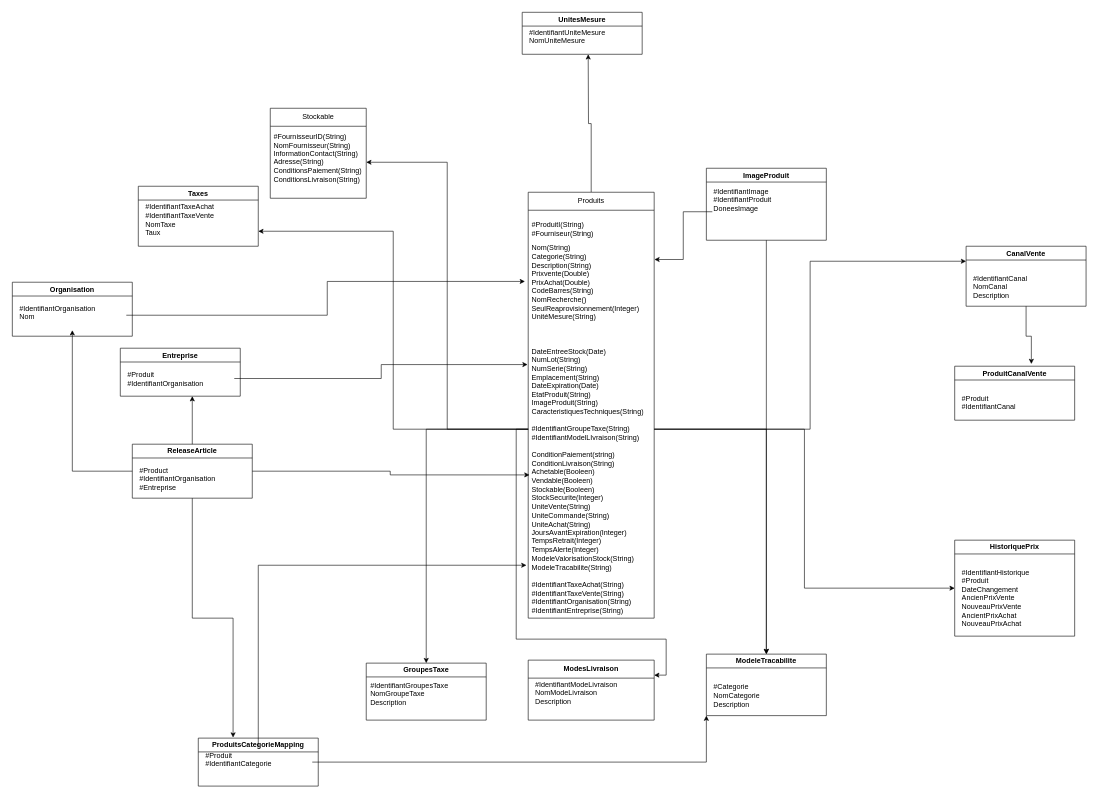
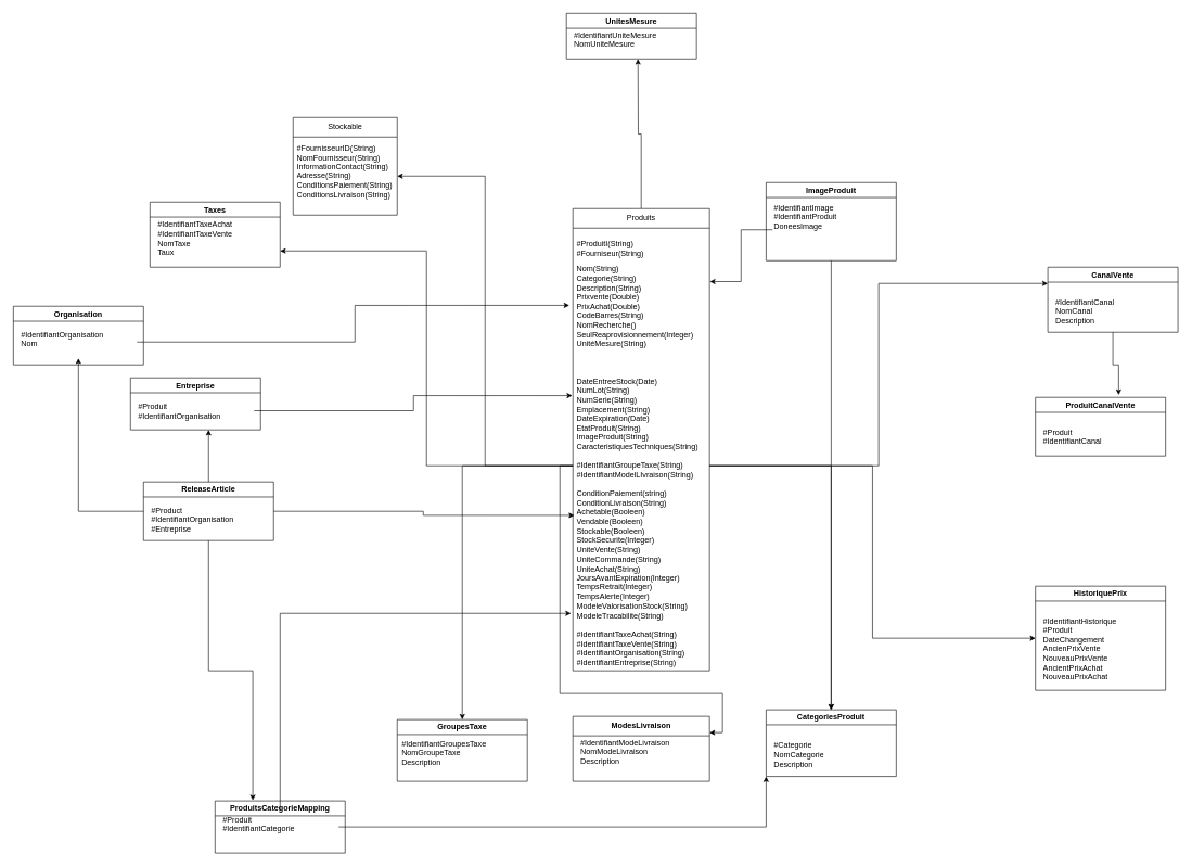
  <mxCell id="0" />
  <mxCell id="1" parent="0" />
  <mxCell id="2" style="edgeStyle=orthogonalEdgeStyle;rounded=0;orthogonalLoop=1;jettySize=auto;html=1;" parent="1" source="3" edge="1"><mxGeometry relative="1" as="geometry"><mxPoint x="980" y="90" as="targetPoint" /></mxGeometry></mxCell>
  <mxCell id="3" value="Produits" style="swimlane;fontStyle=0;childLayout=stackLayout;horizontal=1;startSize=30;horizontalStack=0;resizeParent=1;resizeParentMax=0;resizeLast=0;collapsible=1;marginBottom=0;whiteSpace=wrap;html=1;" parent="1" vertex="1"><mxGeometry x="880" y="320" width="210" height="710" as="geometry" /></mxCell>
  <mxCell id="4" value="&lt;div&gt;&lt;br&gt;&lt;/div&gt;#ProduitI(String)&lt;div&gt;#Fourniseur(String)&lt;/div&gt;" style="text;strokeColor=none;fillColor=none;align=left;verticalAlign=middle;spacingLeft=4;spacingRight=4;overflow=hidden;points=[[0,0.5],[1,0.5]];portConstraint=eastwest;rotatable=0;whiteSpace=wrap;html=1;" parent="3" vertex="1"><mxGeometry y="30" width="210" height="50" as="geometry" /></mxCell>
  <mxCell id="5" value="Nom(String)&lt;div&gt;Categorie(String)&lt;/div&gt;&lt;div&gt;Description(String)&lt;/div&gt;&lt;div&gt;Prixvente(Double)&lt;/div&gt;&lt;div&gt;PrixAchat(Double)&lt;/div&gt;&lt;div&gt;CodeBarres(String)&lt;/div&gt;&lt;div&gt;NomRecherche()&lt;/div&gt;&lt;div&gt;SeulReaprovisionnement(Integer)&lt;/div&gt;&lt;div&gt;UnitéMesure(String)&lt;/div&gt;&lt;div&gt;&lt;br&gt;&lt;/div&gt;&lt;div&gt;&lt;br&gt;&lt;/div&gt;&lt;div&gt;&lt;br&gt;&lt;/div&gt;&lt;div&gt;DateEntreeStock(Date)&lt;/div&gt;&lt;div&gt;NumLot(String)&lt;/div&gt;&lt;div&gt;NumSerie(String)&lt;/div&gt;&lt;div&gt;Emplacement(String)&lt;/div&gt;&lt;div&gt;DateExpiration(Date)&lt;/div&gt;&lt;div&gt;EtatProduit(String)&lt;/div&gt;&lt;div&gt;ImageProduit(String)&lt;/div&gt;&lt;div&gt;CaracteristiquesTechniques(String)&lt;/div&gt;&lt;div&gt;&lt;br&gt;&lt;/div&gt;&lt;div&gt;&lt;span style=&quot;background-color: initial;&quot;&gt;#Identifiant&lt;/span&gt;GroupeTaxe(String)&lt;/div&gt;&lt;div&gt;&lt;span style=&quot;background-color: initial;&quot;&gt;#Identifiant&lt;/span&gt;&lt;span style=&quot;background-color: initial;&quot;&gt;ModelLIvraison(String)&lt;/span&gt;&lt;br&gt;&lt;/div&gt;&lt;div&gt;&lt;span style=&quot;background-color: initial;&quot;&gt;&lt;br&gt;&lt;/span&gt;&lt;/div&gt;&lt;div&gt;ConditionPaiement(string)&lt;/div&gt;&lt;div&gt;ConditionLivraison(String)&lt;/div&gt;&lt;div&gt;Achetable(Booleen)&lt;/div&gt;&lt;div&gt;Vendable(Booleen)&lt;/div&gt;&lt;div&gt;Stockable(Booleen)&lt;/div&gt;&lt;div&gt;StockSecurite(Integer)&lt;/div&gt;&lt;div&gt;UniteVente(String)&lt;/div&gt;&lt;div&gt;UniteCommande(String)&lt;/div&gt;&lt;div&gt;UniteAchat(String)&lt;/div&gt;&lt;div&gt;JoursAvantExpiration(Integer)&lt;/div&gt;&lt;div&gt;TempsRetrait(Integer)&lt;/div&gt;&lt;div&gt;TempsAlerte(Integer)&lt;/div&gt;&lt;div&gt;ModeleValorisationStock(String)&lt;/div&gt;&lt;div&gt;ModeleTracabilite(String)&lt;/div&gt;&lt;div&gt;&lt;br&gt;&lt;/div&gt;&lt;div&gt;&lt;span style=&quot;background-color: initial;&quot;&gt;#Identifiant&lt;/span&gt;TaxeAchat(String)&lt;/div&gt;&lt;div&gt;&lt;span style=&quot;background-color: initial;&quot;&gt;#Identifiant&lt;/span&gt;TaxeVente(String)&lt;/div&gt;&lt;div&gt;#IdentifiantOrganisation(String)&lt;/div&gt;&lt;div&gt;#IdentifiantEntreprise(String)&lt;/div&gt;" style="text;strokeColor=none;fillColor=none;align=left;verticalAlign=middle;spacingLeft=4;spacingRight=4;overflow=hidden;points=[[0,0.5],[1,0.5]];portConstraint=eastwest;rotatable=0;whiteSpace=wrap;html=1;" parent="3" vertex="1"><mxGeometry y="80" width="210" height="630" as="geometry" /></mxCell>
  <mxCell id="6" value="Stockable" style="swimlane;fontStyle=0;childLayout=stackLayout;horizontal=1;startSize=30;horizontalStack=0;resizeParent=1;resizeParentMax=0;resizeLast=0;collapsible=1;marginBottom=0;whiteSpace=wrap;html=1;" parent="1" vertex="1"><mxGeometry x="450" y="180" width="160" height="150" as="geometry" /></mxCell>
  <mxCell id="7" value="#FournisseurID(String)&lt;div&gt;&lt;div&gt;NomFournisseur(String)&lt;/div&gt;&lt;/div&gt;&lt;div&gt;InformationContact(String)&lt;/div&gt;&lt;div&gt;Adresse(String)&lt;/div&gt;&lt;div&gt;ConditionsPaiement(String)&lt;/div&gt;&lt;div&gt;ConditionsLivraison(String)&lt;/div&gt;&lt;div&gt;&lt;br&gt;&lt;/div&gt;" style="text;strokeColor=none;fillColor=none;align=left;verticalAlign=middle;spacingLeft=4;spacingRight=4;overflow=hidden;points=[[0,0.5],[1,0.5]];portConstraint=eastwest;rotatable=0;whiteSpace=wrap;html=1;" parent="6" vertex="1"><mxGeometry y="30" width="160" height="120" as="geometry" /></mxCell>
  <mxCell id="8" value="GroupesTaxe" style="swimlane;whiteSpace=wrap;html=1;" parent="1" vertex="1"><mxGeometry x="610" y="1105" width="200" height="95" as="geometry" /></mxCell>
  <mxCell id="9" value="&lt;div&gt;&lt;div&gt;&lt;span style=&quot;background-color: initial;&quot;&gt;#Identifiant&lt;/span&gt;GroupesTaxe&lt;/div&gt;&lt;/div&gt;&lt;div&gt;NomGroupeTaxe&lt;/div&gt;&lt;div&gt;Description&lt;/div&gt;" style="text;html=1;whiteSpace=wrap;overflow=hidden;rounded=0;" parent="8" vertex="1"><mxGeometry x="5" y="24" width="180" height="120" as="geometry" /></mxCell>
  <mxCell id="10" value="ModesLivraison" style="swimlane;whiteSpace=wrap;html=1;startSize=30;" parent="1" vertex="1"><mxGeometry x="880" y="1100" width="210" height="100" as="geometry" /></mxCell>
  <mxCell id="11" value="#IdentifiantModeLivraison&lt;div&gt;NomModeLivraison&lt;/div&gt;&lt;div&gt;Description&lt;/div&gt;" style="text;html=1;whiteSpace=wrap;overflow=hidden;rounded=0;" parent="10" vertex="1"><mxGeometry x="10" y="27" width="180" height="146" as="geometry" /></mxCell>
- <mxCell id="12" value="ModeleTracabilite" style="swimlane;whiteSpace=wrap;html=1;" parent="1" vertex="1"><mxGeometry x="1177" y="1090" width="200" height="102.5" as="geometry" /></mxCell>
+ <mxCell id="12" value="CategoriesProduit" style="swimlane;whiteSpace=wrap;html=1;" parent="1" vertex="1"><mxGeometry x="1177" y="1090" width="200" height="102.5" as="geometry" /></mxCell>
  <mxCell id="13" value="#Categorie&lt;div&gt;NomCategorie&lt;/div&gt;&lt;div&gt;Description&lt;/div&gt;" style="text;html=1;whiteSpace=wrap;overflow=hidden;rounded=0;" parent="12" vertex="1"><mxGeometry x="10" y="40.5" width="180" height="120" as="geometry" /></mxCell>
  <mxCell id="14" value="ImageProduit" style="swimlane;whiteSpace=wrap;html=1;" parent="1" vertex="1"><mxGeometry x="1177" y="280" width="200" height="120" as="geometry" /></mxCell>
  <mxCell id="15" value="#IdentifiantImage&lt;div&gt;#IdentifiantProduit&lt;/div&gt;&lt;div&gt;DoneesImage&lt;/div&gt;" style="text;html=1;whiteSpace=wrap;overflow=hidden;rounded=0;" parent="14" vertex="1"><mxGeometry x="10" y="25" width="180" height="95" as="geometry" /></mxCell>
  <mxCell id="16" style="edgeStyle=orthogonalEdgeStyle;rounded=0;orthogonalLoop=1;jettySize=auto;html=1;entryX=1;entryY=0.5;entryDx=0;entryDy=0;" parent="1" source="5" target="7" edge="1"><mxGeometry relative="1" as="geometry" /></mxCell>
  <mxCell id="17" style="edgeStyle=orthogonalEdgeStyle;rounded=0;orthogonalLoop=1;jettySize=auto;html=1;entryX=0.5;entryY=0;entryDx=0;entryDy=0;" parent="1" source="5" target="8" edge="1"><mxGeometry relative="1" as="geometry" /></mxCell>
  <mxCell id="18" style="edgeStyle=orthogonalEdgeStyle;rounded=0;orthogonalLoop=1;jettySize=auto;html=1;entryX=1;entryY=0.25;entryDx=0;entryDy=0;" parent="1" source="5" target="10" edge="1"><mxGeometry relative="1" as="geometry" /></mxCell>
  <mxCell id="19" style="edgeStyle=orthogonalEdgeStyle;rounded=0;orthogonalLoop=1;jettySize=auto;html=1;entryX=0.5;entryY=0;entryDx=0;entryDy=0;" parent="1" source="5" target="12" edge="1"><mxGeometry relative="1" as="geometry" /></mxCell>
  <mxCell id="20" style="edgeStyle=orthogonalEdgeStyle;rounded=0;orthogonalLoop=1;jettySize=auto;html=1;" parent="1" source="15" target="12" edge="1"><mxGeometry relative="1" as="geometry" /></mxCell>
  <mxCell id="21" value="Taxes" style="swimlane;whiteSpace=wrap;html=1;" parent="1" vertex="1"><mxGeometry x="230" y="310" width="200" height="100" as="geometry" /></mxCell>
  <mxCell id="22" value="#IdentifiantTaxeAchat&lt;div&gt;#IdentifiantTaxeVente&lt;br&gt;&lt;div&gt;NomTaxe&lt;/div&gt;&lt;div&gt;Taux&lt;/div&gt;&lt;/div&gt;" style="text;html=1;whiteSpace=wrap;overflow=hidden;rounded=0;" parent="21" vertex="1"><mxGeometry x="10" y="21" width="180" height="90" as="geometry" /></mxCell>
  <mxCell id="23" value="ProduitsCategorieMapping" style="swimlane;whiteSpace=wrap;html=1;" parent="1" vertex="1"><mxGeometry x="330" y="1230" width="200" height="80" as="geometry" /></mxCell>
  <mxCell id="24" value="#Produit&lt;div&gt;#IdentifiantCategorie&lt;/div&gt;" style="text;html=1;whiteSpace=wrap;overflow=hidden;rounded=0;" parent="23" vertex="1"><mxGeometry x="10" y="15" width="180" height="50" as="geometry" /></mxCell>
  <mxCell id="25" value="UnitesMesure" style="swimlane;whiteSpace=wrap;html=1;" parent="1" vertex="1"><mxGeometry x="870" y="20" width="200" height="70" as="geometry" /></mxCell>
  <mxCell id="26" value="#IdentifiantUniteMesure&lt;div&gt;NomUniteMesure&lt;/div&gt;" style="text;html=1;whiteSpace=wrap;overflow=hidden;rounded=0;" parent="25" vertex="1"><mxGeometry x="10" y="20" width="180" height="40" as="geometry" /></mxCell>
  <mxCell id="27" value="CanalVente" style="swimlane;whiteSpace=wrap;html=1;" parent="1" vertex="1"><mxGeometry x="1610" y="410" width="200" height="100" as="geometry" /></mxCell>
  <mxCell id="28" value="#IdentifiantCanal&lt;div&gt;NomCanal&lt;/div&gt;&lt;div&gt;Description&lt;/div&gt;" style="text;html=1;whiteSpace=wrap;overflow=hidden;rounded=0;" parent="27" vertex="1"><mxGeometry x="10" y="40" width="180" height="60" as="geometry" /></mxCell>
  <mxCell id="29" value="ProduitCanalVente" style="swimlane;whiteSpace=wrap;html=1;" parent="1" vertex="1"><mxGeometry x="1591" y="610" width="200" height="90" as="geometry" /></mxCell>
  <mxCell id="30" value="#Produit&lt;div&gt;#IdentifiantCanal&lt;/div&gt;" style="text;html=1;whiteSpace=wrap;overflow=hidden;rounded=0;" parent="29" vertex="1"><mxGeometry x="10" y="40" width="180" height="120" as="geometry" /></mxCell>
  <mxCell id="31" value="HistoriquePrix" style="swimlane;whiteSpace=wrap;html=1;" parent="1" vertex="1"><mxGeometry x="1591" y="900" width="200" height="160" as="geometry" /></mxCell>
  <mxCell id="32" value="#IdentifiantHistorique&lt;div&gt;#Produit&lt;/div&gt;&lt;div&gt;DateChangement&lt;/div&gt;&lt;div&gt;AncienPrixVente&lt;/div&gt;&lt;div&gt;NouveauPrixVente&lt;/div&gt;&lt;div&gt;AncientPrixAchat&lt;/div&gt;&lt;div&gt;NouveauPrixAchat&lt;/div&gt;" style="text;html=1;whiteSpace=wrap;overflow=hidden;rounded=0;" parent="31" vertex="1"><mxGeometry x="10" y="40" width="180" height="120" as="geometry" /></mxCell>
  <mxCell id="33" style="edgeStyle=orthogonalEdgeStyle;rounded=0;orthogonalLoop=1;jettySize=auto;html=1;entryX=1.002;entryY=0.051;entryDx=0;entryDy=0;entryPerimeter=0;" parent="1" source="15" target="5" edge="1"><mxGeometry relative="1" as="geometry" /></mxCell>
  <mxCell id="34" style="edgeStyle=orthogonalEdgeStyle;rounded=0;orthogonalLoop=1;jettySize=auto;html=1;entryX=1;entryY=0.75;entryDx=0;entryDy=0;" parent="1" source="5" target="21" edge="1"><mxGeometry relative="1" as="geometry" /></mxCell>
  <mxCell id="35" style="edgeStyle=orthogonalEdgeStyle;rounded=0;orthogonalLoop=1;jettySize=auto;html=1;entryX=0.639;entryY=-0.041;entryDx=0;entryDy=0;entryPerimeter=0;" parent="1" source="28" target="29" edge="1"><mxGeometry relative="1" as="geometry" /></mxCell>
  <mxCell id="36" style="edgeStyle=orthogonalEdgeStyle;rounded=0;orthogonalLoop=1;jettySize=auto;html=1;entryX=0;entryY=0.25;entryDx=0;entryDy=0;" parent="1" source="5" target="27" edge="1"><mxGeometry relative="1" as="geometry" /></mxCell>
  <mxCell id="37" style="edgeStyle=orthogonalEdgeStyle;rounded=0;orthogonalLoop=1;jettySize=auto;html=1;entryX=0;entryY=0.5;entryDx=0;entryDy=0;" parent="1" source="5" target="31" edge="1"><mxGeometry relative="1" as="geometry" /></mxCell>
  <mxCell id="38" value="Organisation" style="swimlane;whiteSpace=wrap;html=1;" parent="1" vertex="1"><mxGeometry x="20" y="470" width="200" height="90" as="geometry" /></mxCell>
  <mxCell id="39" value="#IdentifiantOrganisation&lt;div&gt;Nom&lt;/div&gt;" style="text;html=1;whiteSpace=wrap;overflow=hidden;rounded=0;" parent="38" vertex="1"><mxGeometry x="10" y="30" width="180" height="50" as="geometry" /></mxCell>
  <mxCell id="40" style="edgeStyle=orthogonalEdgeStyle;rounded=0;orthogonalLoop=1;jettySize=auto;html=1;entryX=-0.014;entryY=0.86;entryDx=0;entryDy=0;entryPerimeter=0;" parent="1" source="24" target="5" edge="1"><mxGeometry relative="1" as="geometry" /></mxCell>
  <mxCell id="41" style="edgeStyle=orthogonalEdgeStyle;rounded=0;orthogonalLoop=1;jettySize=auto;html=1;entryX=0;entryY=1;entryDx=0;entryDy=0;" parent="1" source="24" target="12" edge="1"><mxGeometry relative="1" as="geometry" /></mxCell>
  <mxCell id="42" style="edgeStyle=orthogonalEdgeStyle;rounded=0;orthogonalLoop=1;jettySize=auto;html=1;" parent="1" source="43" target="39" edge="1"><mxGeometry relative="1" as="geometry" /></mxCell>
  <mxCell id="43" value="ReleaseArticle" style="swimlane;whiteSpace=wrap;html=1;" parent="1" vertex="1"><mxGeometry x="220" y="740" width="200" height="90" as="geometry" /></mxCell>
  <mxCell id="44" value="#Product&lt;div&gt;#IdentifiantOrganisation&lt;/div&gt;&lt;div&gt;#Entreprise&lt;/div&gt;" style="text;html=1;whiteSpace=wrap;overflow=hidden;rounded=0;" parent="43" vertex="1"><mxGeometry x="10" y="30" width="180" height="60" as="geometry" /></mxCell>
  <mxCell id="45" style="edgeStyle=orthogonalEdgeStyle;rounded=0;orthogonalLoop=1;jettySize=auto;html=1;entryX=0.01;entryY=0.621;entryDx=0;entryDy=0;entryPerimeter=0;" parent="1" source="43" target="5" edge="1"><mxGeometry relative="1" as="geometry" /></mxCell>
  <mxCell id="46" style="edgeStyle=orthogonalEdgeStyle;rounded=0;orthogonalLoop=1;jettySize=auto;html=1;entryX=0.29;entryY=-0.012;entryDx=0;entryDy=0;entryPerimeter=0;" parent="1" source="44" target="23" edge="1"><mxGeometry relative="1" as="geometry" /></mxCell>
  <mxCell id="47" value="Entreprise" style="swimlane;whiteSpace=wrap;html=1;" parent="1" vertex="1"><mxGeometry x="200" y="580" width="200" height="80" as="geometry" /></mxCell>
  <mxCell id="48" value="#Produit&lt;div&gt;#IdentifiantOrganisation&lt;/div&gt;&lt;div&gt;&lt;br&gt;&lt;/div&gt;" style="text;html=1;whiteSpace=wrap;overflow=hidden;rounded=0;" parent="47" vertex="1"><mxGeometry x="10" y="31" width="180" height="39" as="geometry" /></mxCell>
  <mxCell id="49" style="edgeStyle=orthogonalEdgeStyle;rounded=0;orthogonalLoop=1;jettySize=auto;html=1;entryX=0.611;entryY=1.256;entryDx=0;entryDy=0;entryPerimeter=0;" parent="1" source="43" target="48" edge="1"><mxGeometry relative="1" as="geometry" /></mxCell>
  <mxCell id="50" style="edgeStyle=orthogonalEdgeStyle;rounded=0;orthogonalLoop=1;jettySize=auto;html=1;entryX=-0.005;entryY=0.329;entryDx=0;entryDy=0;entryPerimeter=0;" parent="1" source="48" target="5" edge="1"><mxGeometry relative="1" as="geometry" /></mxCell>
  <mxCell id="51" style="edgeStyle=orthogonalEdgeStyle;rounded=0;orthogonalLoop=1;jettySize=auto;html=1;entryX=-0.026;entryY=0.109;entryDx=0;entryDy=0;entryPerimeter=0;" parent="1" source="39" target="5" edge="1"><mxGeometry relative="1" as="geometry" /></mxCell>
